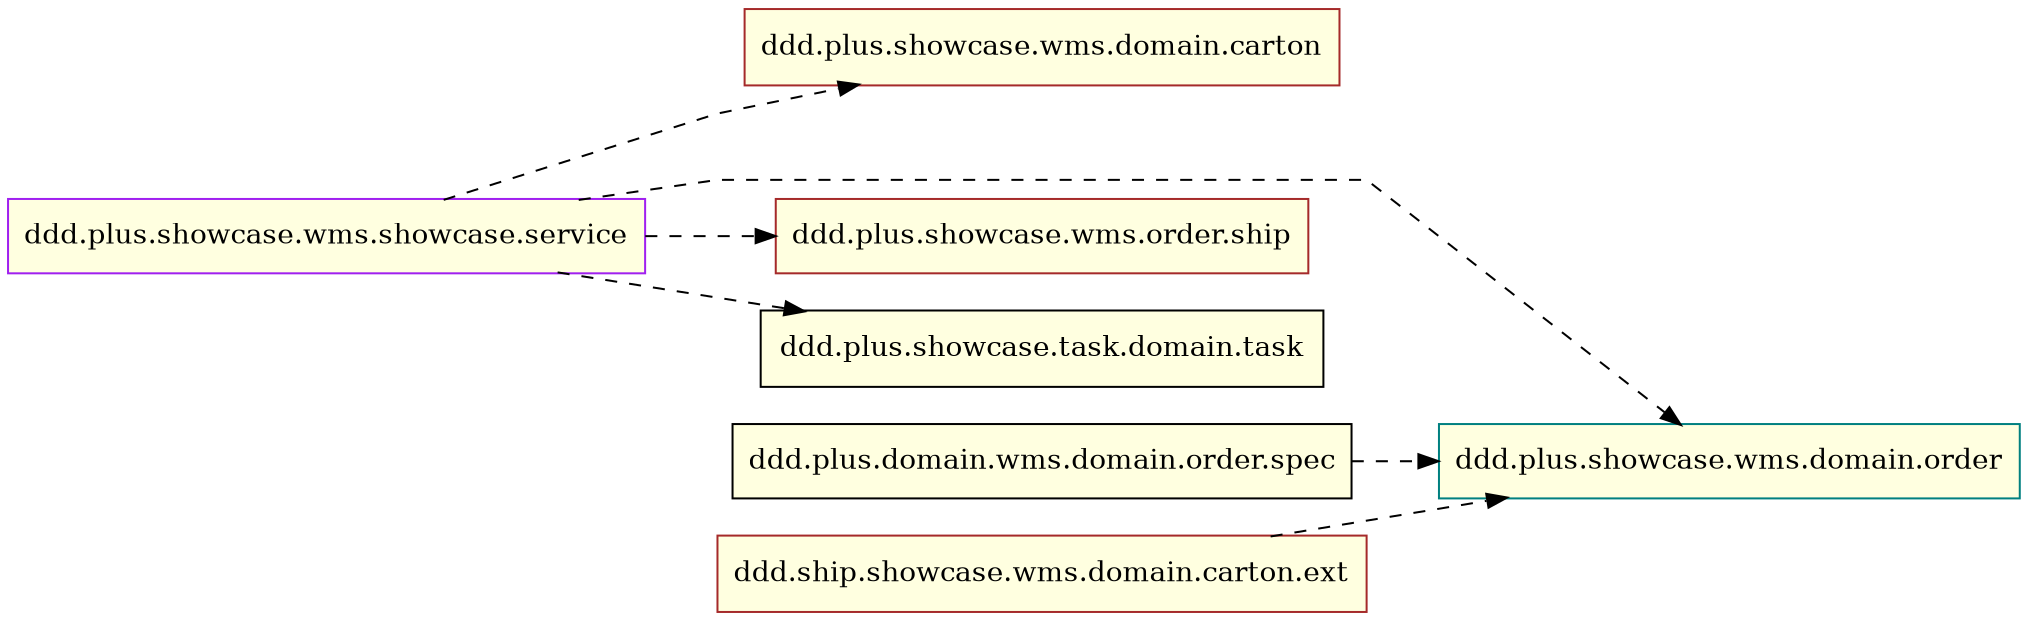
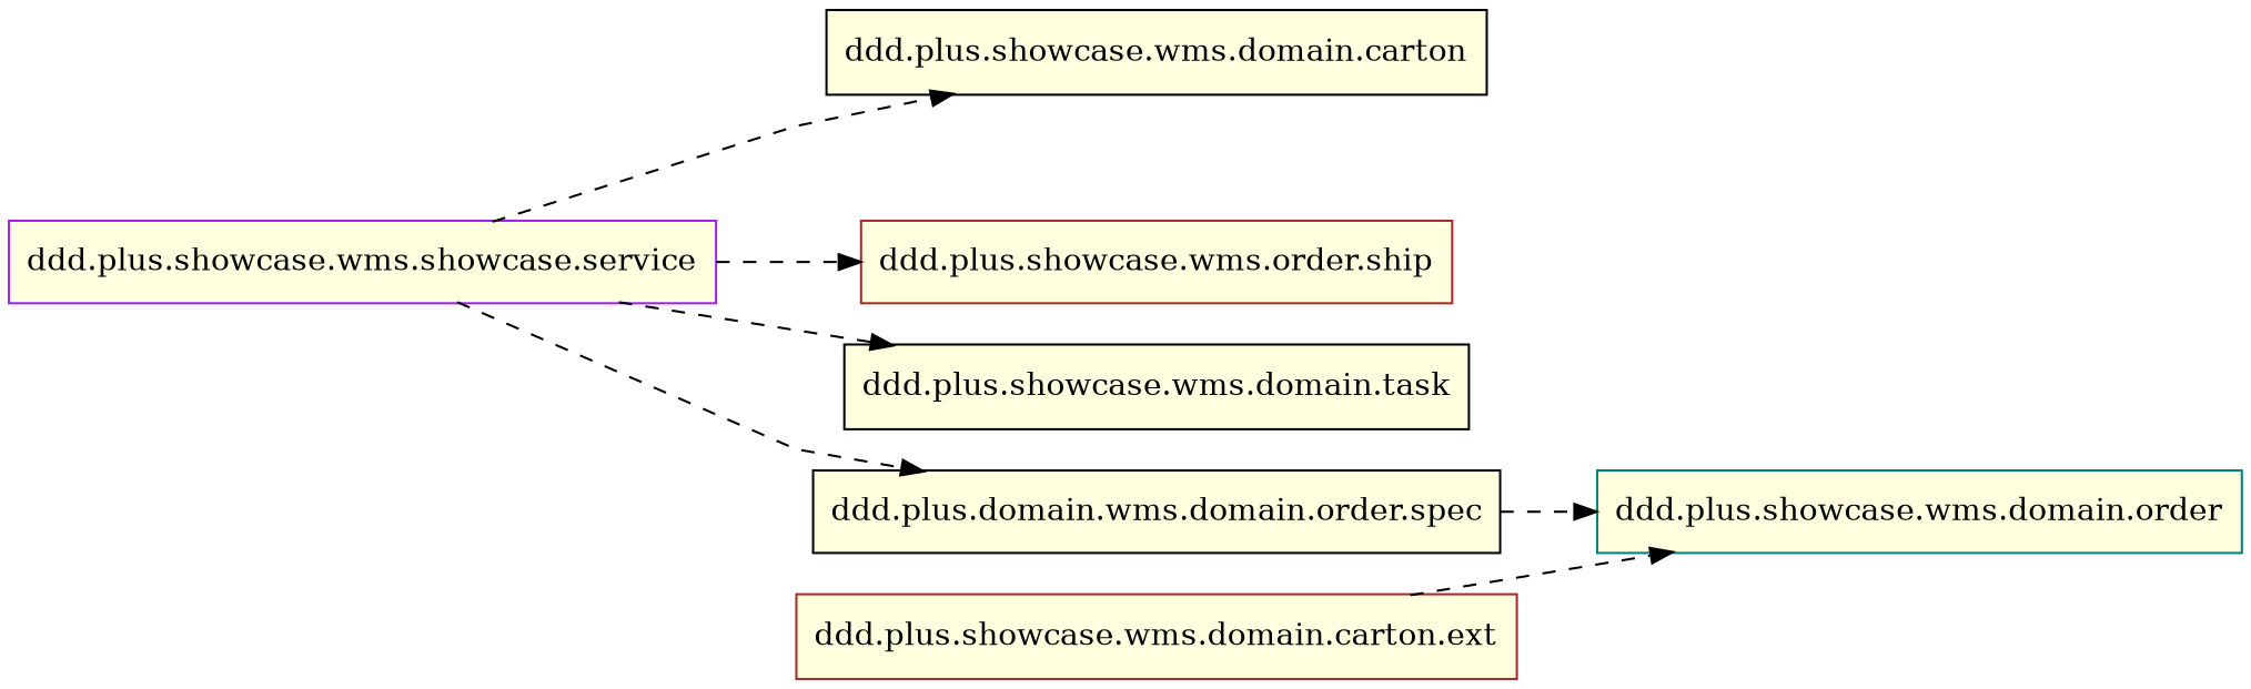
  digraph {
    labelloc=t
    rankdir=LR
    splines=polyline
    node [color=brown fillcolor=lightyellow shape=record style=filled]
    edge [fontsize=10 style=dashed]
    n1 [color=purple label="ddd.plus.showcase.wms.showcase.service"]
-   "ddd.plus.showcase.wms.domain.carton"
+   "ddd.plus.showcase.wms.domain.carton" [color=black]
    "ddd.plus.showcase.wms.domain.order" [color=teal]
    n4 [label="ddd.plus.showcase.wms.order.ship"]
-   "ddd.plus.showcase.wms.domain.task" [color=black label="ddd.plus.showcase.task.domain.task"]
-   "ddd.plus.showcase.wms.domain.carton.ext" [label="ddd.ship.showcase.wms.domain.carton.ext"]
+   "ddd.plus.showcase.wms.domain.task" [color=black]
+   "ddd.plus.showcase.wms.domain.carton.ext"
    n7 [color=black label="ddd.plus.domain.wms.domain.order.spec"]
    n1 -> "ddd.plus.showcase.wms.domain.carton"
-   n1 -> "ddd.plus.showcase.wms.domain.order"
+   n1 -> n7
    n1 -> n4
    n1 -> "ddd.plus.showcase.wms.domain.task"
    "ddd.plus.showcase.wms.domain.carton.ext" -> "ddd.plus.showcase.wms.domain.order"
    n7 -> "ddd.plus.showcase.wms.domain.order"
  }
